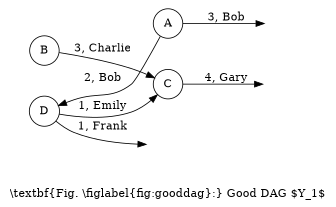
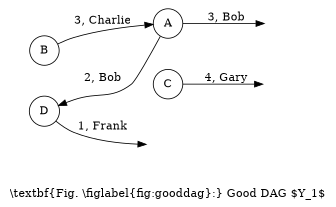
  digraph {
    label="\\textbf{Fig. \\figlabel{fig:gooddag}:} Good DAG $Y_1$"
    rankdir=LR
    texmode=raw
    node [shape=circle texmode=math]
    edge [texmode=math]
    B
    D
    C
    bar [style=invis]
    foo [style=invis]
    A
    baz [style=invis]
    subgraph sub_1 {
      rank=same
      rankdir=TD
      B
      D
    }
    B -> D [style=invis]
-   B -> C [label="3, Charlie"]
-   D -> C [label="1, Emily"]
+   B -> A [label="3, Charlie"]
    D -> bar [label="1, Frank"]
    C -> baz [label="4, Gary"]
    A -> D [label="2, Bob"]
    A -> foo [label="3, Bob"]
  }
